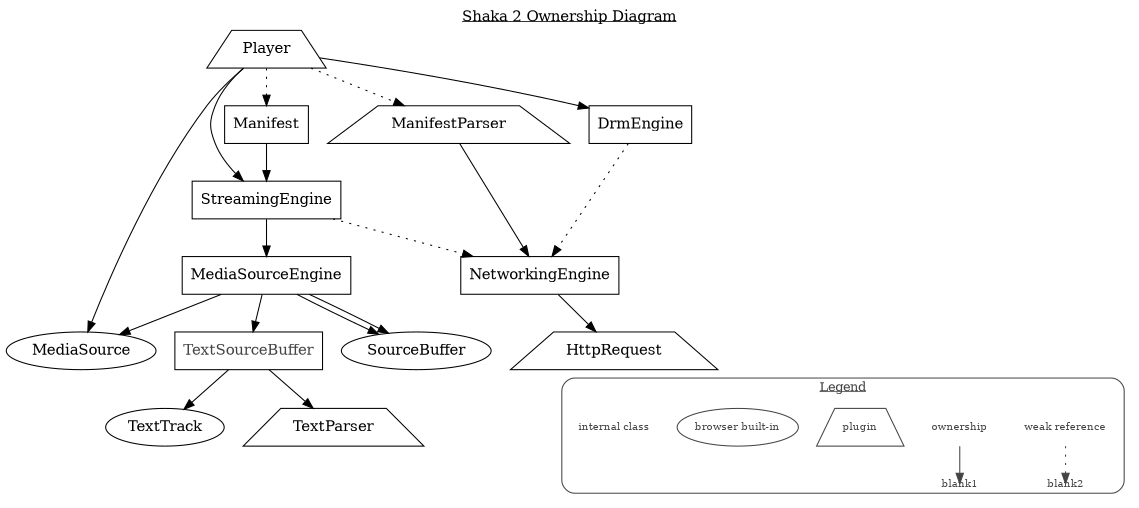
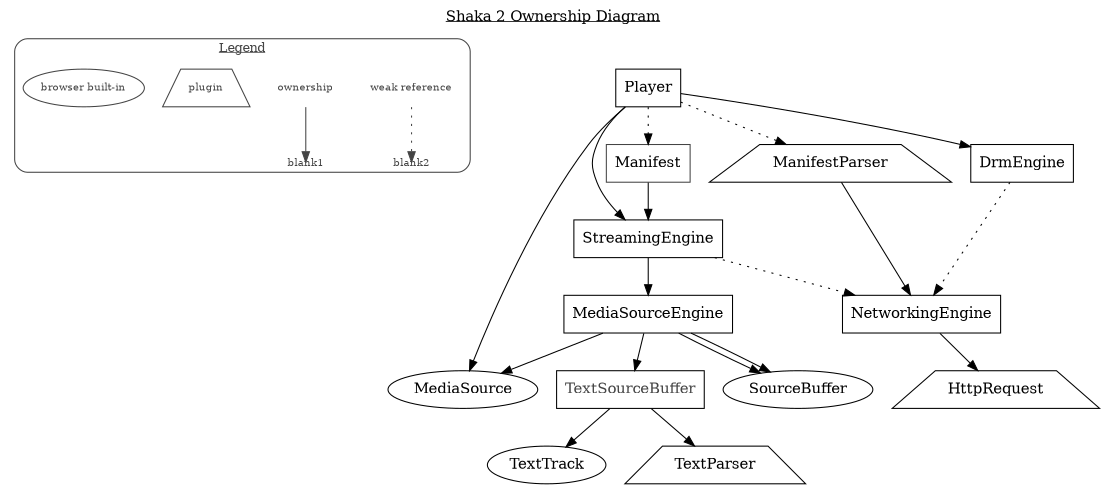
  digraph {
    label=<<u>Shaka 2 Ownership Diagram</u>>
    labelloc=t
    node [shape=rectangle]
    blank1 [color="#444444" fixedsize=true fontcolor="#444444" fontsize=10 height=0 shape=plaintext]
    blank2 [color="#444444" fixedsize=true fontcolor="#444444" fontsize=10 height=0 shape=plaintext]
    "weak reference" [color="#444444" fontcolor="#444444" fontsize=10 shape=plaintext]
    ownership [color="#444444" fontcolor="#444444" fontsize=10 shape=plaintext]
    plugin [color="#444444" fontcolor="#444444" fontsize=10 shape=trapezium]
    "browser built-in" [color="#444444" fontcolor="#444444" fontsize=10 shape=oval]
-   "internal class" [color="#444444" fontcolor="#444444" fontsize=10 shape=plaintext]
    MediaSource [shape=oval]
    SourceBuffer [shape=oval]
    TextTrack [shape=oval]
    HttpRequest [shape=trapezium]
    ManifestParser [shape=trapezium]
    NetworkingEngine
    TextParser [shape=trapezium]
-   Player [shape=trapezium]
+   Player
    StreamingEngine
    DrmEngine
-   Manifest
+   Manifest [color="#444444"]
    MediaSourceEngine
    TextSourceBuffer [fontcolor="#444444"]
    subgraph cluster_1 {
      color="#444444"
      fontcolor="#444444"
      fontsize=12
      label=<<u>Legend</u>>
      style=rounded
      blank1
      blank2
      "weak reference"
      ownership
      plugin
      "browser built-in"
-     "internal class"
    }
    "weak reference" -> blank2 [color="#444444" style=dotted]
    ownership -> blank1 [color="#444444"]
-   HttpRequest -> "internal class" [arrowhead=none style=invisible]
    ManifestParser -> NetworkingEngine [style=solid]
    NetworkingEngine -> HttpRequest
    Player -> MediaSource
    Player -> ManifestParser [style=dotted]
    Player -> StreamingEngine
    Player -> DrmEngine
    Player -> Manifest [style=dotted]
    StreamingEngine -> NetworkingEngine [style=dotted]
    StreamingEngine -> MediaSourceEngine
    DrmEngine -> NetworkingEngine [style=dotted]
    Manifest -> StreamingEngine
    MediaSourceEngine -> MediaSource
    MediaSourceEngine -> SourceBuffer
    MediaSourceEngine -> SourceBuffer
    MediaSourceEngine -> TextSourceBuffer
    TextSourceBuffer -> TextTrack
    TextSourceBuffer -> TextParser
  }
